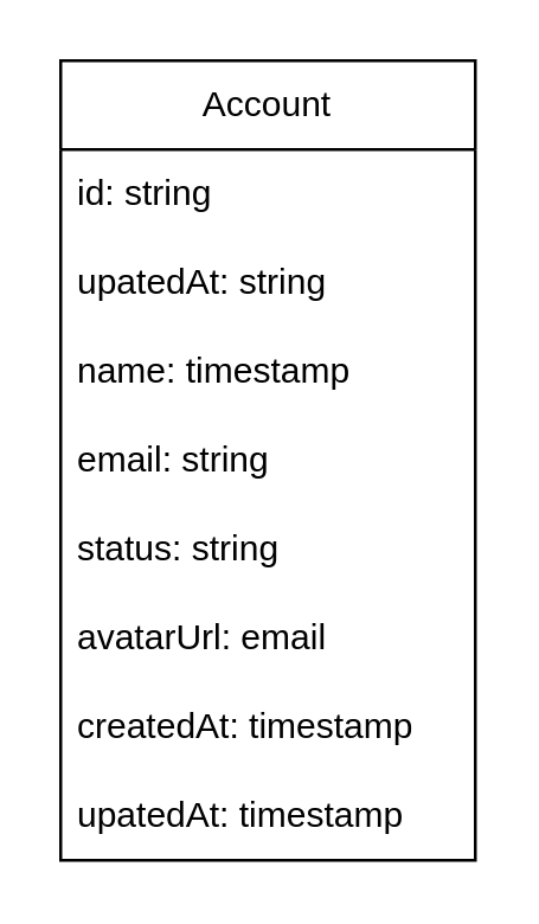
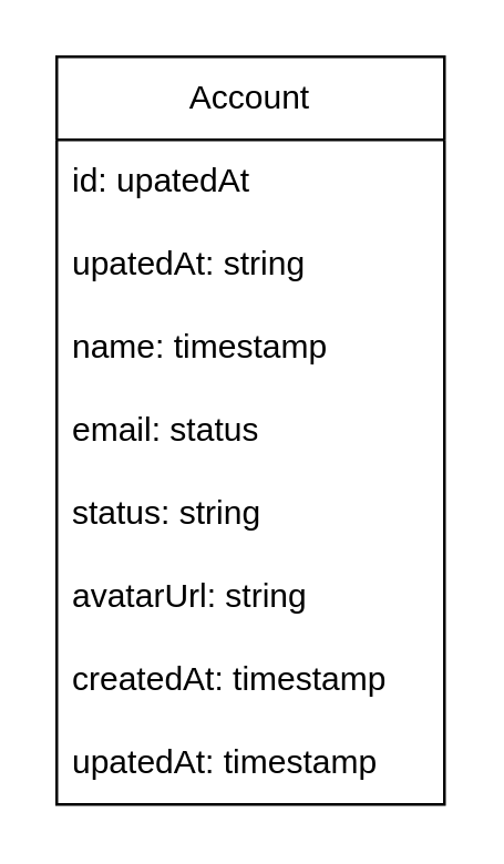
  <mxCell id="0" />
  <mxCell id="1" parent="0" />
  <mxCell id="2" value="Account" style="swimlane;fontStyle=0;childLayout=stackLayout;horizontal=1;startSize=30;horizontalStack=0;resizeParent=1;resizeParentMax=0;resizeLast=0;collapsible=1;marginBottom=0;whiteSpace=wrap;html=1;" vertex="1" parent="1"><mxGeometry x="20" y="20" width="140" height="270" as="geometry" /></mxCell>
- <mxCell id="3" value="id: string" style="text;strokeColor=none;fillColor=none;align=left;verticalAlign=middle;spacingLeft=4;spacingRight=4;overflow=hidden;points=[[0,0.5],[1,0.5]];portConstraint=eastwest;rotatable=0;whiteSpace=wrap;html=1;" vertex="1" parent="2"><mxGeometry y="30" width="140" height="30" as="geometry" /></mxCell>
+ <mxCell id="3" value="id: upatedAt" style="text;strokeColor=none;fillColor=none;align=left;verticalAlign=middle;spacingLeft=4;spacingRight=4;overflow=hidden;points=[[0,0.5],[1,0.5]];portConstraint=eastwest;rotatable=0;whiteSpace=wrap;html=1;" vertex="1" parent="2"><mxGeometry y="30" width="140" height="30" as="geometry" /></mxCell>
  <mxCell id="4" value="upatedAt: string" style="text;strokeColor=none;fillColor=none;align=left;verticalAlign=middle;spacingLeft=4;spacingRight=4;overflow=hidden;points=[[0,0.5],[1,0.5]];portConstraint=eastwest;rotatable=0;whiteSpace=wrap;html=1;" vertex="1" parent="2"><mxGeometry y="60" width="140" height="30" as="geometry" /></mxCell>
  <mxCell id="5" value="name: timestamp" style="text;strokeColor=none;fillColor=none;align=left;verticalAlign=middle;spacingLeft=4;spacingRight=4;overflow=hidden;points=[[0,0.5],[1,0.5]];portConstraint=eastwest;rotatable=0;whiteSpace=wrap;html=1;" vertex="1" parent="2"><mxGeometry y="90" width="140" height="30" as="geometry" /></mxCell>
- <mxCell id="6" value="email: string" style="text;strokeColor=none;fillColor=none;align=left;verticalAlign=middle;spacingLeft=4;spacingRight=4;overflow=hidden;points=[[0,0.5],[1,0.5]];portConstraint=eastwest;rotatable=0;whiteSpace=wrap;html=1;" vertex="1" parent="2"><mxGeometry y="120" width="140" height="30" as="geometry" /></mxCell>
+ <mxCell id="6" value="email: status" style="text;strokeColor=none;fillColor=none;align=left;verticalAlign=middle;spacingLeft=4;spacingRight=4;overflow=hidden;points=[[0,0.5],[1,0.5]];portConstraint=eastwest;rotatable=0;whiteSpace=wrap;html=1;" vertex="1" parent="2"><mxGeometry y="120" width="140" height="30" as="geometry" /></mxCell>
  <mxCell id="7" value="status: string" style="text;strokeColor=none;fillColor=none;align=left;verticalAlign=middle;spacingLeft=4;spacingRight=4;overflow=hidden;points=[[0,0.5],[1,0.5]];portConstraint=eastwest;rotatable=0;whiteSpace=wrap;html=1;" vertex="1" parent="2"><mxGeometry y="150" width="140" height="30" as="geometry" /></mxCell>
- <mxCell id="8" value="avatarUrl: email" style="text;strokeColor=none;fillColor=none;align=left;verticalAlign=middle;spacingLeft=4;spacingRight=4;overflow=hidden;points=[[0,0.5],[1,0.5]];portConstraint=eastwest;rotatable=0;whiteSpace=wrap;html=1;" vertex="1" parent="2"><mxGeometry y="180" width="140" height="30" as="geometry" /></mxCell>
+ <mxCell id="8" value="avatarUrl: string" style="text;strokeColor=none;fillColor=none;align=left;verticalAlign=middle;spacingLeft=4;spacingRight=4;overflow=hidden;points=[[0,0.5],[1,0.5]];portConstraint=eastwest;rotatable=0;whiteSpace=wrap;html=1;" vertex="1" parent="2"><mxGeometry y="180" width="140" height="30" as="geometry" /></mxCell>
  <mxCell id="9" value="createdAt: timestamp" style="text;strokeColor=none;fillColor=none;align=left;verticalAlign=middle;spacingLeft=4;spacingRight=4;overflow=hidden;points=[[0,0.5],[1,0.5]];portConstraint=eastwest;rotatable=0;whiteSpace=wrap;html=1;" vertex="1" parent="2"><mxGeometry y="210" width="140" height="30" as="geometry" /></mxCell>
  <mxCell id="10" value="upatedAt: timestamp" style="text;strokeColor=none;fillColor=none;align=left;verticalAlign=middle;spacingLeft=4;spacingRight=4;overflow=hidden;points=[[0,0.5],[1,0.5]];portConstraint=eastwest;rotatable=0;whiteSpace=wrap;html=1;" vertex="1" parent="2"><mxGeometry y="240" width="140" height="30" as="geometry" /></mxCell>
